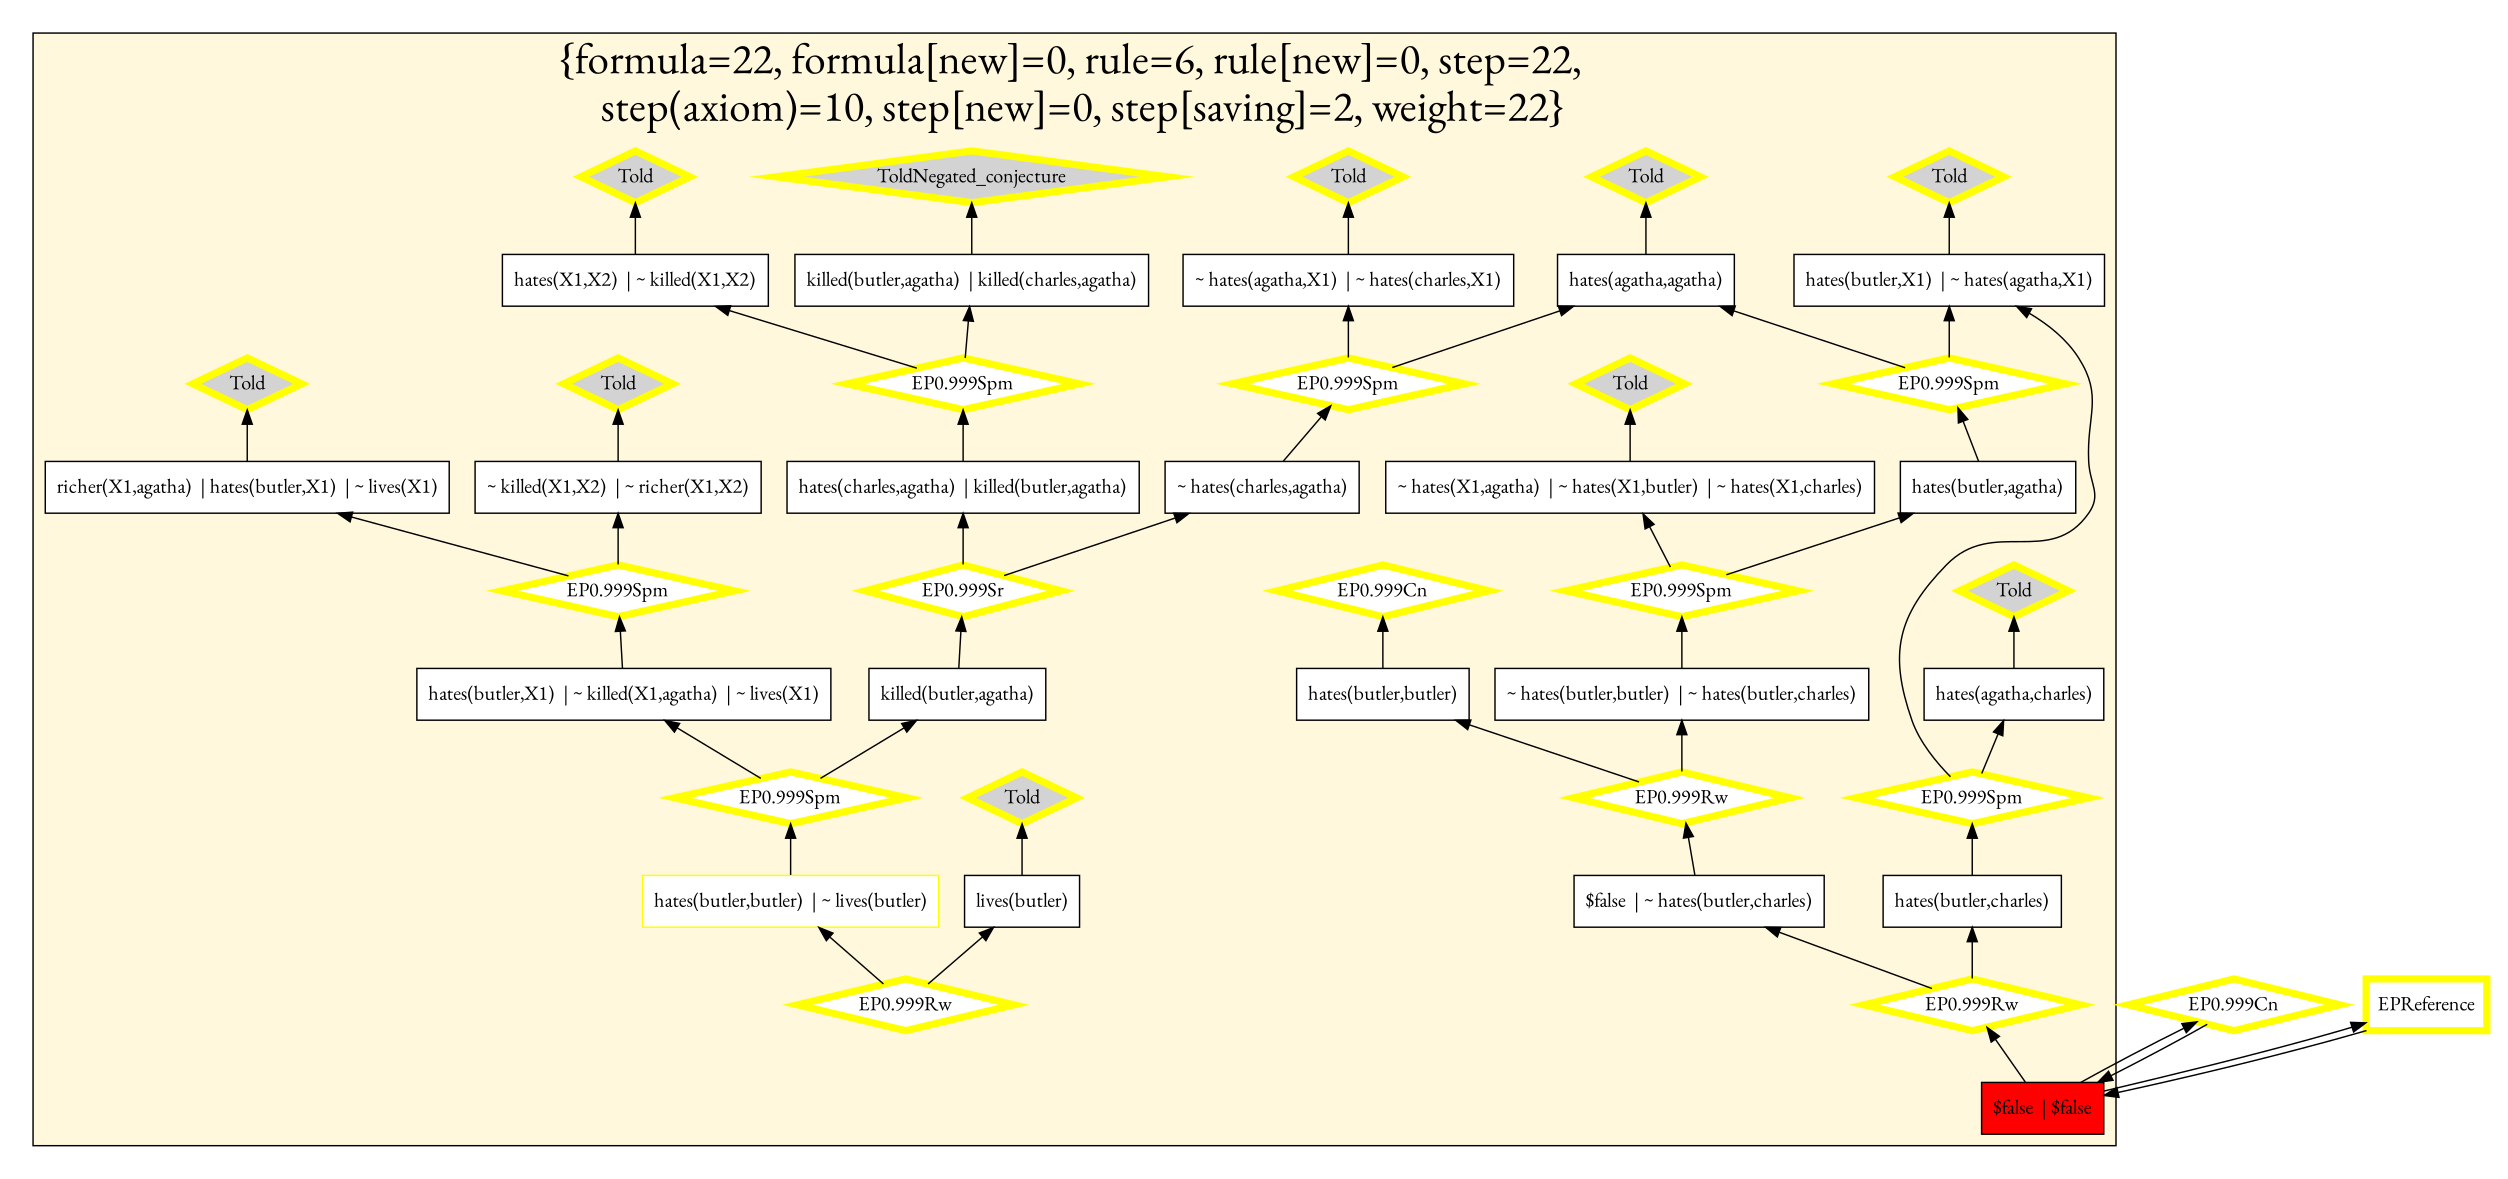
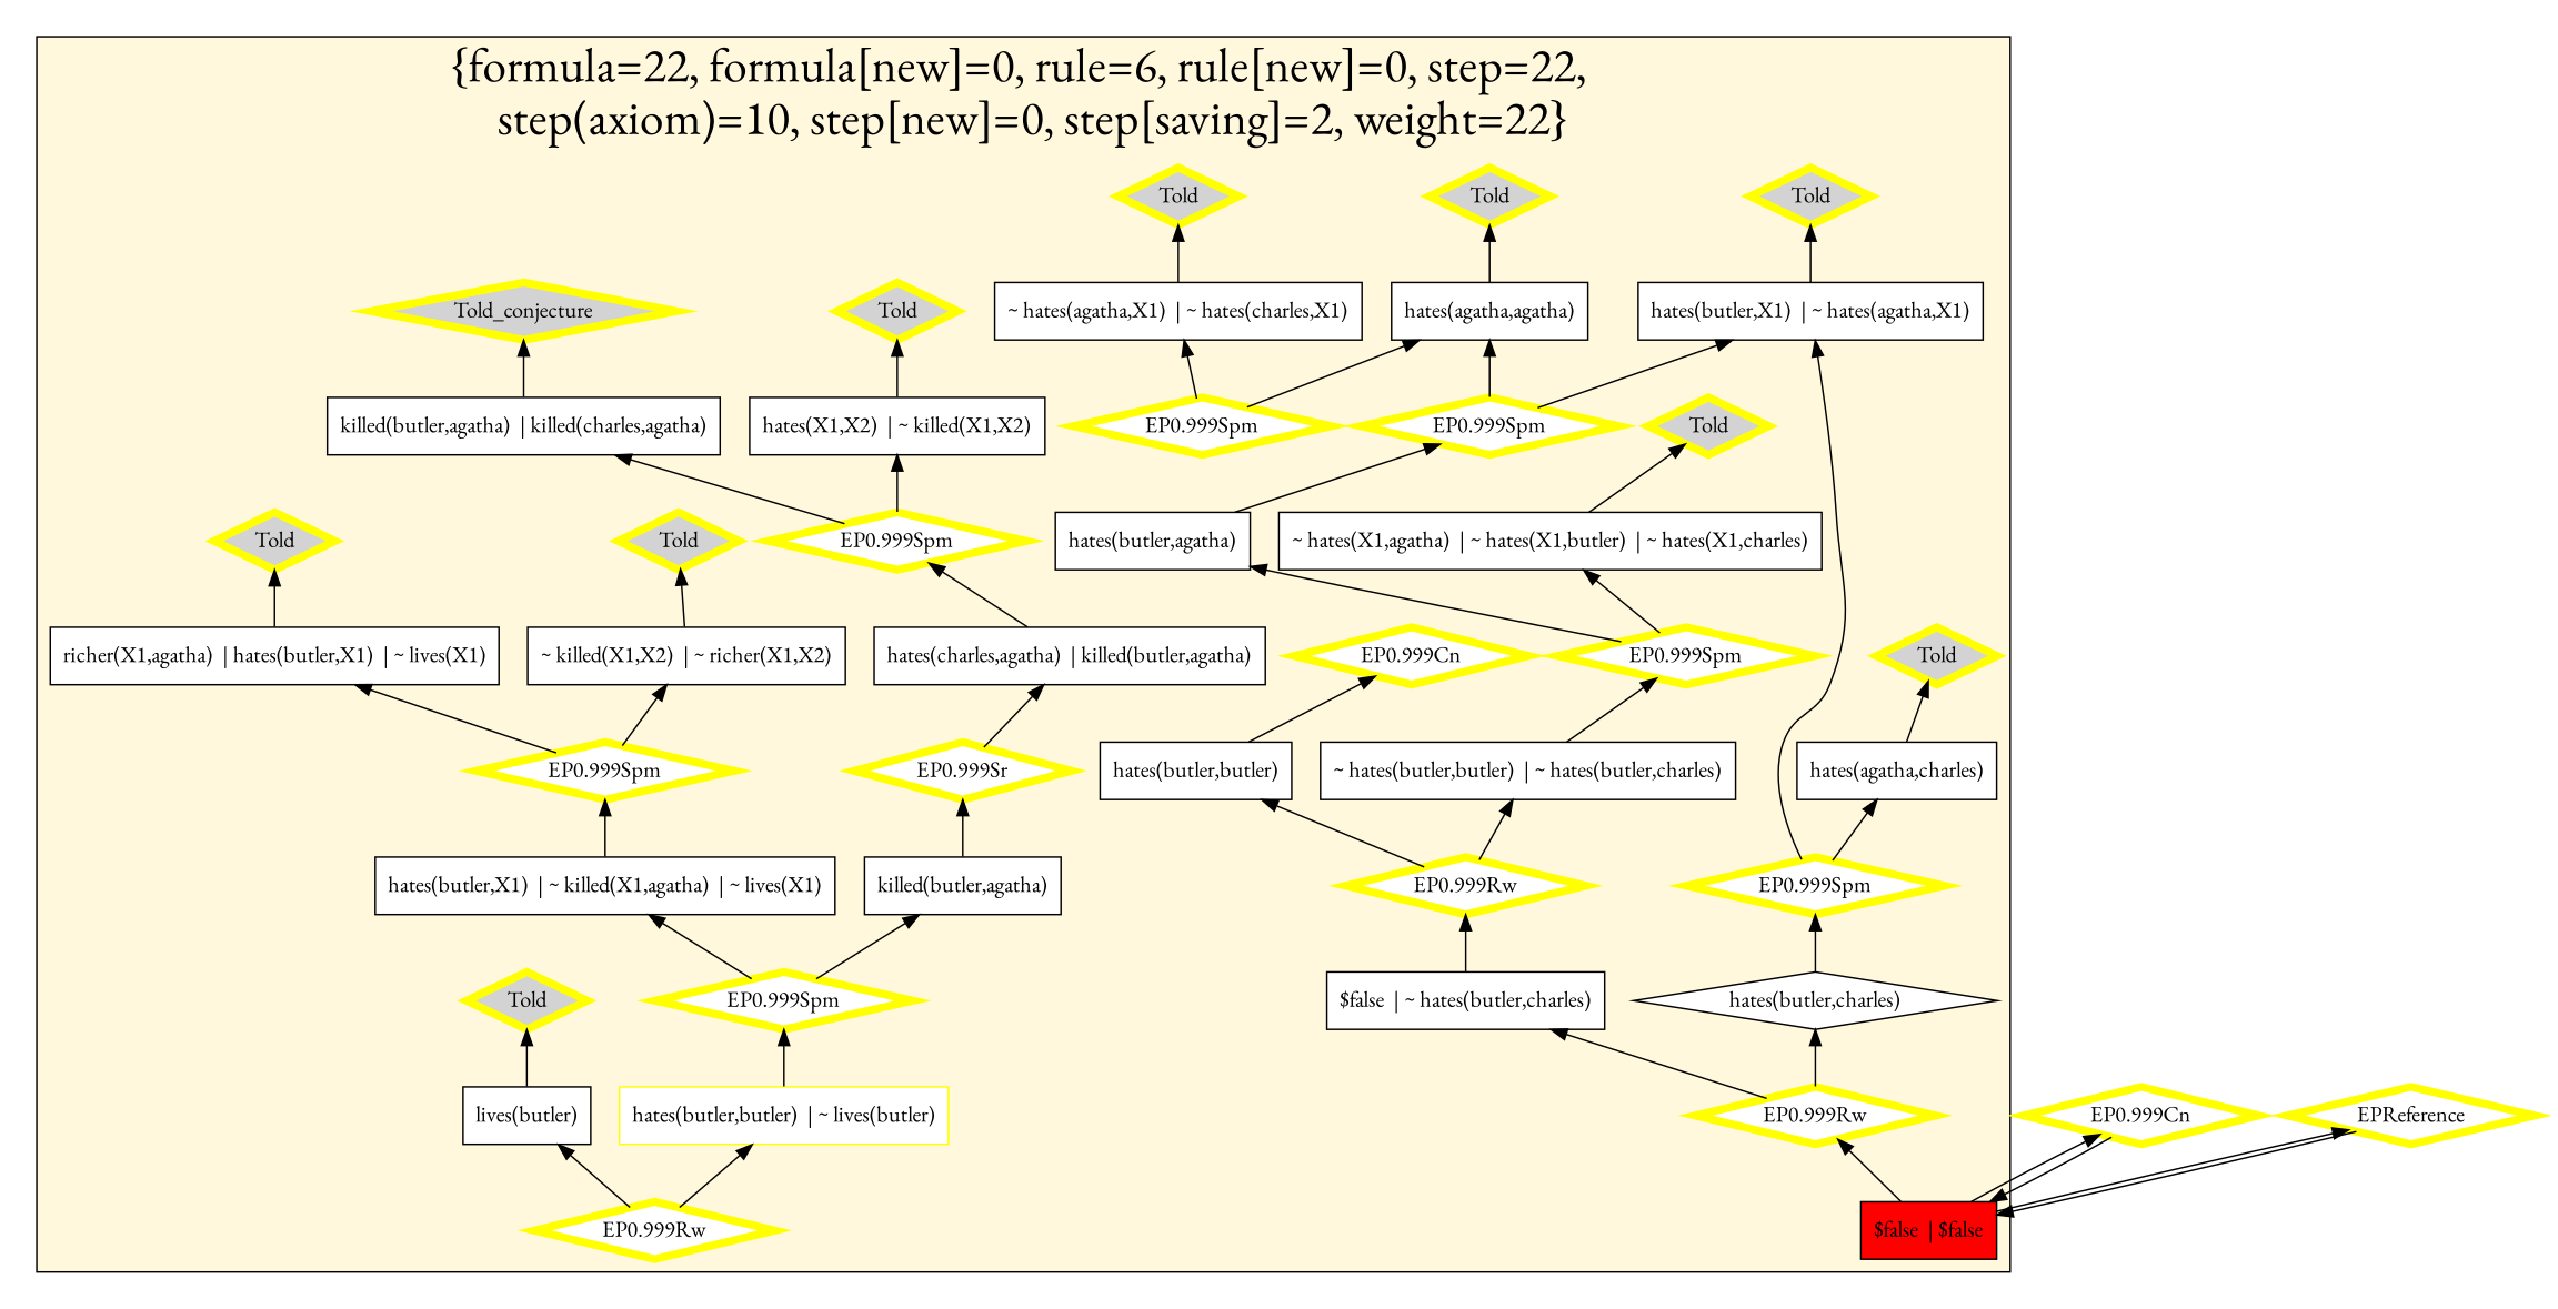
  digraph {
    fontname="EB Garamond"
    rankdir=BT
    node [color=yellow fillcolor=white fontname="EB Garamond" shape=diamond style=filled penwidth=5]
    edge [fontname="EB Garamond"]
    n1 [color=black label="~ hates(agatha,X1)  | ~ hates(charles,X1)" shape=box penwidth=""]
    n2 [color=black label="hates(butler,agatha)" shape=box penwidth=""]
    n3 [label="hates(butler,butler)  | ~ lives(butler)" shape=box penwidth=""]
    n4 [color=black label="hates(butler,X1)  | ~ killed(X1,agatha)  | ~ lives(X1)" shape=box penwidth=""]
    n5 [color=black label="~ killed(X1,X2)  | ~ richer(X1,X2)" shape=box penwidth=""]
    n6 [color=black label="$false  | ~ hates(butler,charles)" shape=box penwidth=""]
    n7 [color=black label="lives(butler)" shape=box penwidth=""]
    n8 [color=black label="hates(butler,butler)" shape=box penwidth=""]
-   n9 [color=black label="~ hates(charles,agatha)" shape=box penwidth=""]
    n10 [color=black label="~ hates(butler,butler)  | ~ hates(butler,charles)" shape=box penwidth=""]
    n11 [color=black label="hates(agatha,agatha)" shape=box penwidth=""]
-   n12 [color=black label="hates(butler,charles)" shape=box penwidth=""]
+   n12 [color=black label="hates(butler,charles)" penwidth=""]
    n13 [color=black fillcolor=red label="$false  | $false" shape=box penwidth=""]
    n14 [color=black label="hates(charles,agatha)  | killed(butler,agatha)" shape=box penwidth=""]
    n15 [color=black label="~ hates(X1,agatha)  | ~ hates(X1,butler)  | ~ hates(X1,charles)" shape=box penwidth=""]
    n16 [color=black label="killed(butler,agatha)" shape=box penwidth=""]
    n17 [color=black label="hates(butler,X1)  | ~ hates(agatha,X1)" shape=box penwidth=""]
    n18 [color=black label="killed(butler,agatha)  | killed(charles,agatha)" shape=box penwidth=""]
    n19 [color=black label="hates(agatha,charles)" shape=box penwidth=""]
    n20 [color=black label="hates(X1,X2)  | ~ killed(X1,X2)" shape=box penwidth=""]
    n21 [color=black label="richer(X1,agatha)  | hates(butler,X1)  | ~ lives(X1)" shape=box penwidth=""]
    n22 [label="EP0.999Cn"]
    n23 [label="EP0.999Spm"]
    n24 [label="EP0.999Rw"]
    n25 [label="EP0.999Spm"]
    n26 [label="EP0.999Spm"]
    n27 [label="EP0.999Sr"]
    n28 [fillcolor=lightgrey label=Told]
    n29 [label="EP0.999Rw"]
    n30 [label="EP0.999Spm"]
    n31 [fillcolor=lightgrey label=Told]
    n32 [label="EP0.999Rw"]
    n33 [fillcolor=lightgrey label=Told]
    n34 [fillcolor=lightgrey label=Told]
    n35 [label="EP0.999Spm"]
    n36 [fillcolor=lightgrey label=Told]
    n37 [label="EP0.999Spm"]
-   n38 [fillcolor=lightgrey label=ToldNegated_conjecture]
+   n38 [fillcolor=lightgrey label=Told_conjecture]
    n39 [fillcolor=lightgrey label=Told]
    n40 [fillcolor=lightgrey label=Told]
    n41 [label="EP0.999Spm"]
    n42 [fillcolor=lightgrey label=Told]
    n43 [fillcolor=lightgrey label=Told]
    n44 [label="EP0.999Cn"]
-   n45 [label=EPReference shape=box]
+   n45 [label=EPReference]
    subgraph cluster_1 {
      fillcolor=cornsilk
      fontsize=30
      label="{formula=22, formula[new]=0, rule=6, rule[new]=0, step=22, \n  step(axiom)=10, step[new]=0, step[saving]=2, weight=22}"
      labelloc=b
      style=filled
      n1
      n2
      n3
      n4
      n5
      n6
      n7
      n8
-     n9
      n10
      n11
      n12
      n13
      n14
      n15
      n16
      n17
      n18
      n19
      n20
      n21
      n22
      n23
      n24
      n25
      n26
      n27
      n28
      n29
      n30
      n31
      n32
      n33
      n34
      n35
      n36
      n37
      n38
      n39
      n40
      n41
      n42
      n43
    }
    n1 -> n28
    n2 -> n26
    n3 -> n25
    n4 -> n37
    n5 -> n42
    n6 -> n24
    n7 -> n40
    n8 -> n22
-   n9 -> n35
    n10 -> n23
    n11 -> n31
    n12 -> n30
    n13 -> n29
    n13 -> n44
    n13 -> n45
    n14 -> n41
    n15 -> n33
    n16 -> n27
    n17 -> n39
    n18 -> n38
    n19 -> n43
    n20 -> n36
    n21 -> n34
    n23 -> n2
    n23 -> n15
    n24 -> n8
    n24 -> n10
    n25 -> n4
    n25 -> n16
    n26 -> n11
    n26 -> n17
-   n27 -> n9
    n27 -> n14
    n29 -> n6
    n29 -> n12
    n30 -> n17
    n30 -> n19
    n32 -> n3
    n32 -> n7
    n35 -> n1
    n35 -> n11
    n37 -> n5
    n37 -> n21
    n41 -> n18
    n41 -> n20
    n44 -> n13
    n45 -> n13
  }
